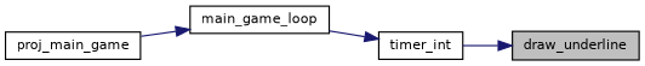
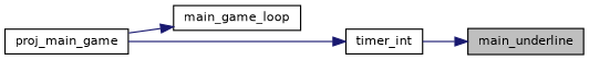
  digraph {
    rankdir=RL
    node [color=black fillcolor=white fontname=Helvetica fontsize=10 shape=record style=filled]
    edge [color=midnightblue dir=back fontname=Helvetica fontsize=10 labelfontname=Helvetica labelfontsize=10 style=solid]
-   n1 [fillcolor=grey75 fontcolor=black height=0.2 label=draw_underline width=0.4]
+   n1 [fillcolor=grey75 fontcolor=black height=0.2 label=main_underline width=0.4]
    n2 [height=0.2 label=timer_int width=0.4]
    n3 [height=0.2 label=main_game_loop width=0.4]
    n4 [height=0.2 label=proj_main_game width=0.4]
    n1 -> n2
-   n2 -> n3
+   n2 -> n4
    n3 -> n4
  }
